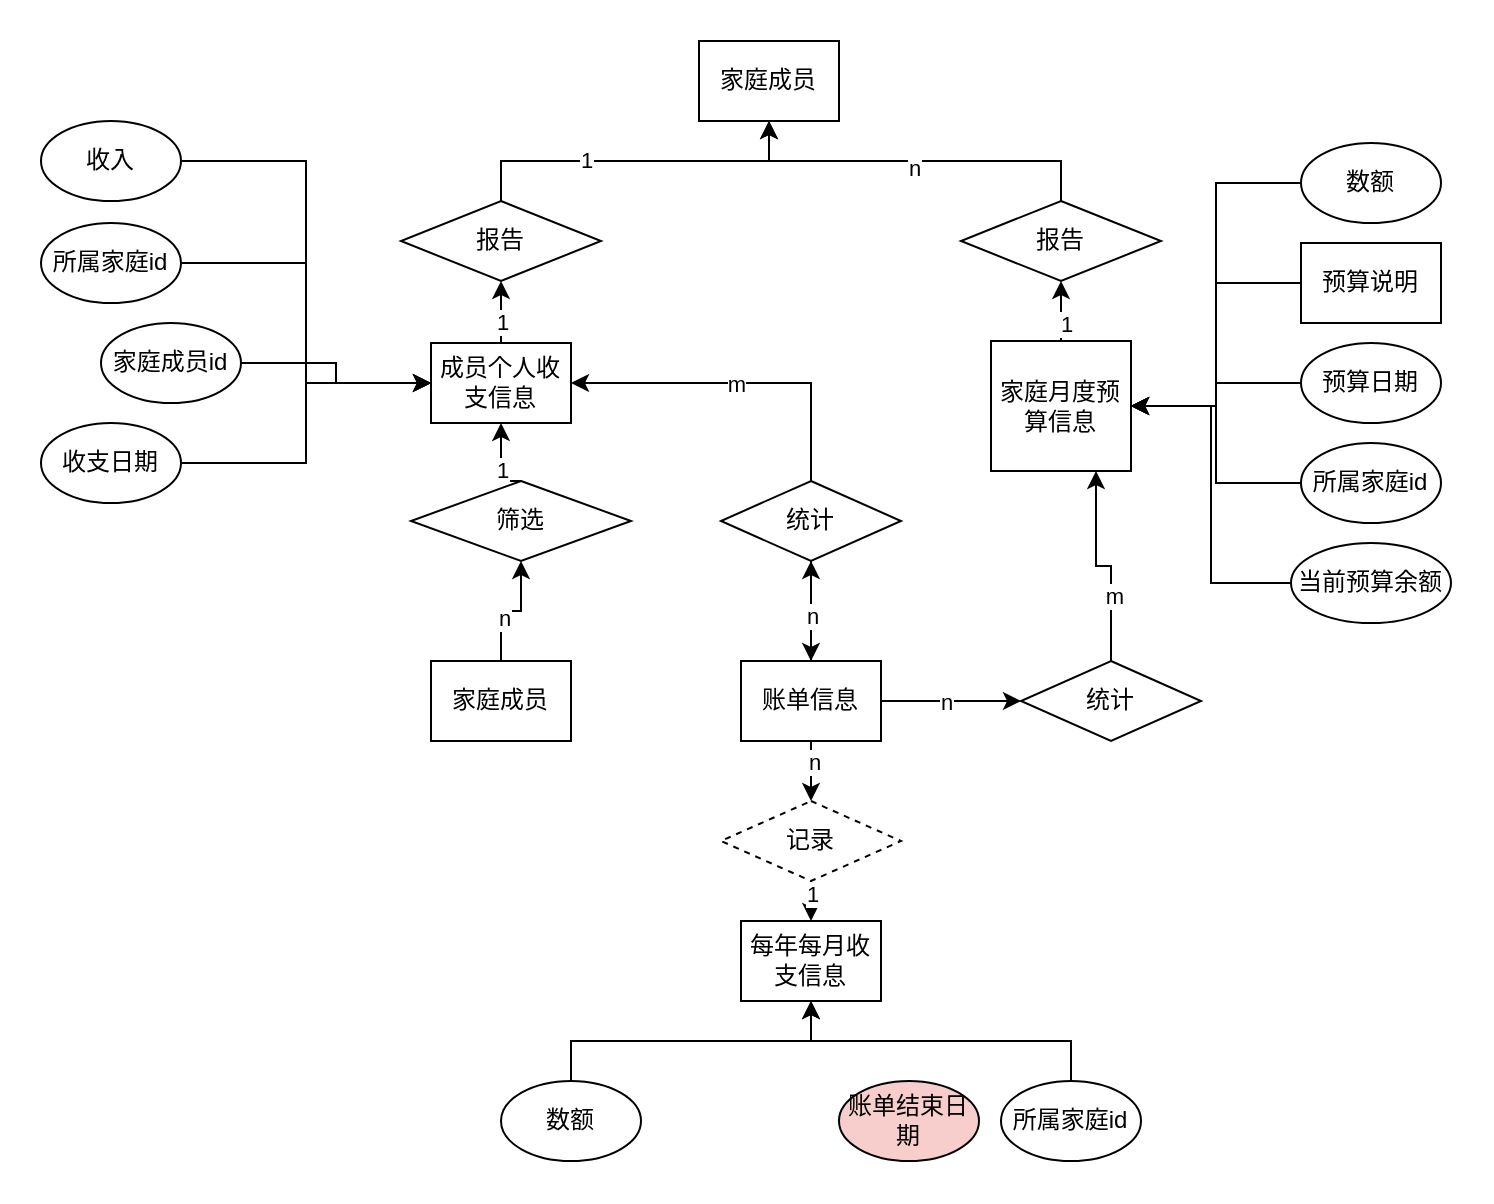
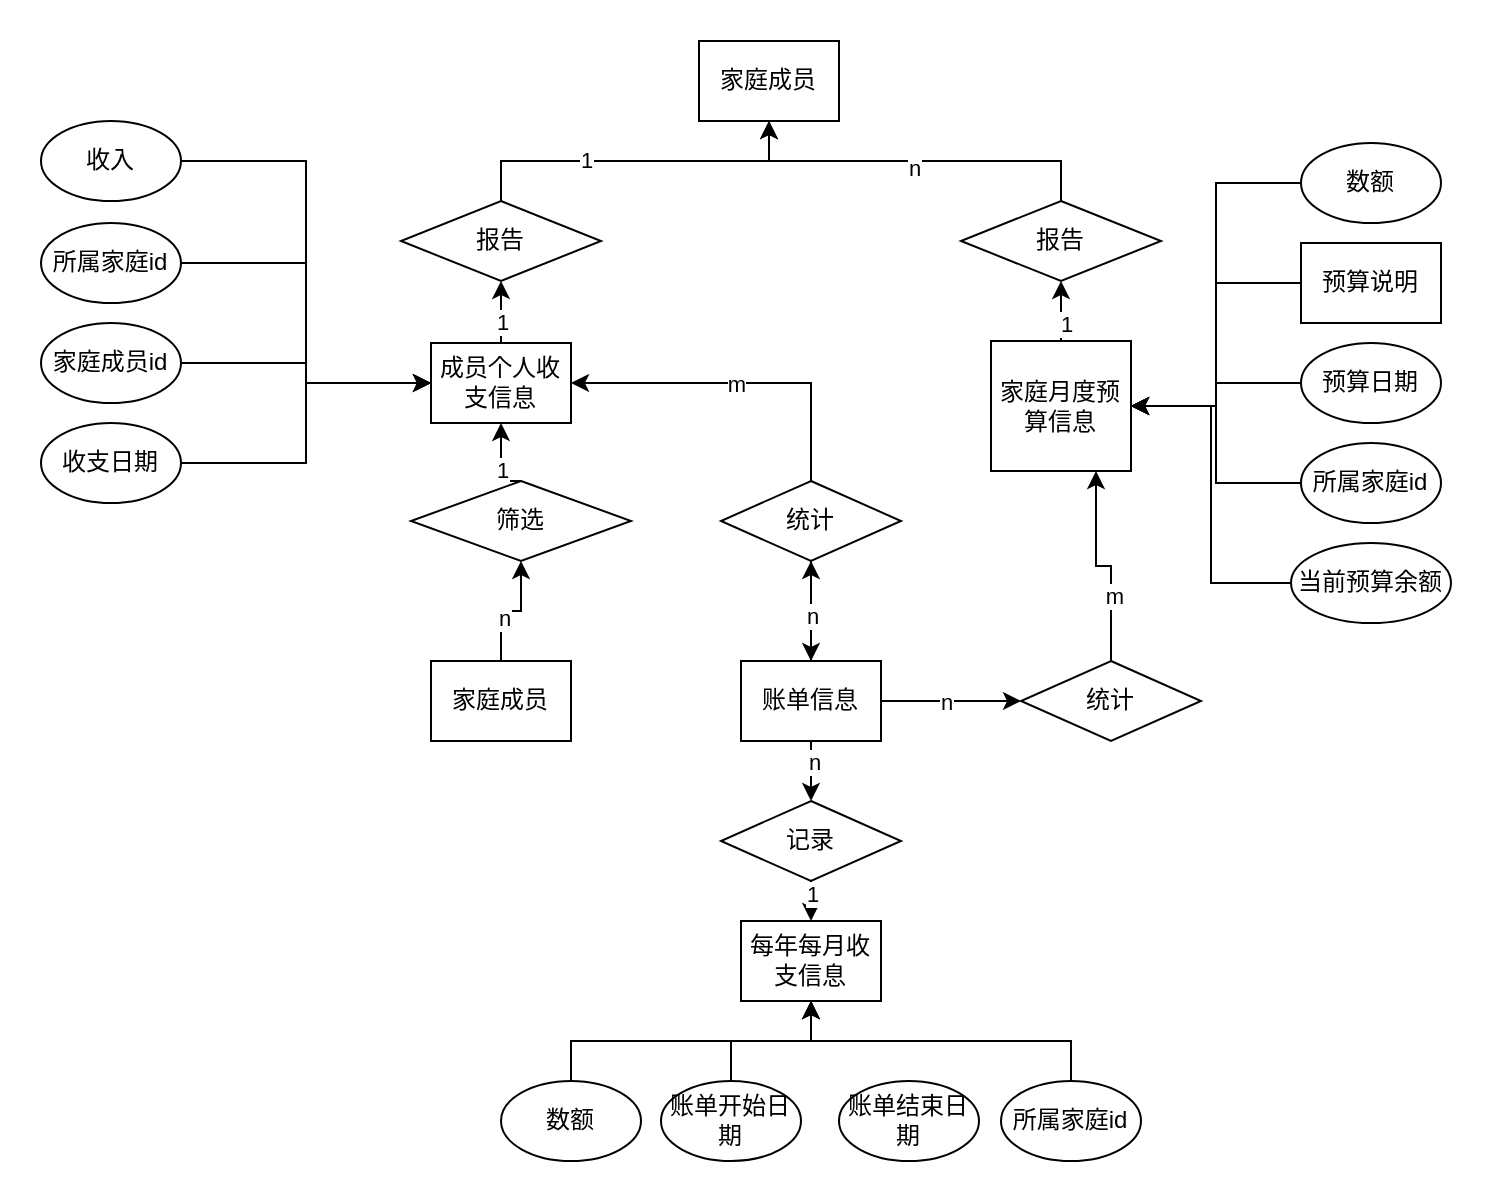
  <mxCell id="0" />
  <mxCell id="1" parent="0" />
  <mxCell id="2" value="家庭成员" style="rounded=0;whiteSpace=wrap;html=1;" vertex="1" parent="1"><mxGeometry x="349" y="20" width="70" height="40" as="geometry" /></mxCell>
  <mxCell id="3" style="edgeStyle=orthogonalEdgeStyle;rounded=0;orthogonalLoop=1;jettySize=auto;html=1;exitX=0.5;exitY=0;exitDx=0;exitDy=0;" edge="1" parent="1" source="5" target="2"><mxGeometry relative="1" as="geometry" /></mxCell>
  <mxCell id="4" value="1" style="edgeLabel;html=1;align=center;verticalAlign=middle;resizable=0;points=[];" vertex="1" connectable="0" parent="3"><mxGeometry x="-0.282" y="2" relative="1" as="geometry"><mxPoint y="1" as="offset" /></mxGeometry></mxCell>
  <mxCell id="5" value="&lt;div&gt;报告&lt;/div&gt;" style="rhombus;whiteSpace=wrap;html=1;" vertex="1" parent="1"><mxGeometry x="200" y="100" width="100" height="40" as="geometry" /></mxCell>
  <mxCell id="6" style="edgeStyle=orthogonalEdgeStyle;rounded=0;orthogonalLoop=1;jettySize=auto;html=1;exitX=0.5;exitY=0;exitDx=0;exitDy=0;entryX=0.5;entryY=1;entryDx=0;entryDy=0;" edge="1" parent="1" source="8" target="2"><mxGeometry relative="1" as="geometry" /></mxCell>
  <mxCell id="7" value="n" style="edgeLabel;html=1;align=center;verticalAlign=middle;resizable=0;points=[];" vertex="1" connectable="0" parent="6"><mxGeometry x="0.016" y="3" relative="1" as="geometry"><mxPoint as="offset" /></mxGeometry></mxCell>
  <mxCell id="8" value="&lt;div&gt;报告&lt;/div&gt;" style="rhombus;whiteSpace=wrap;html=1;" vertex="1" parent="1"><mxGeometry x="480" y="100" width="100" height="40" as="geometry" /></mxCell>
  <mxCell id="9" style="edgeStyle=orthogonalEdgeStyle;rounded=0;orthogonalLoop=1;jettySize=auto;html=1;exitX=0.5;exitY=0;exitDx=0;exitDy=0;entryX=0.5;entryY=1;entryDx=0;entryDy=0;" edge="1" parent="1" source="11" target="8"><mxGeometry relative="1" as="geometry"><Array as="points"><mxPoint x="530" y="160" /><mxPoint x="530" y="160" /></Array></mxGeometry></mxCell>
  <mxCell id="10" value="1" style="edgeLabel;html=1;align=center;verticalAlign=middle;resizable=0;points=[];" vertex="1" connectable="0" parent="9"><mxGeometry x="-0.367" y="-1" relative="1" as="geometry"><mxPoint x="1" as="offset" /></mxGeometry></mxCell>
  <mxCell id="11" value="家庭月度预算信息" style="rounded=0;whiteSpace=wrap;html=1;" vertex="1" parent="1"><mxGeometry x="495" y="170" width="70" height="65" as="geometry" /></mxCell>
  <mxCell id="12" style="edgeStyle=orthogonalEdgeStyle;rounded=0;orthogonalLoop=1;jettySize=auto;html=1;exitX=0;exitY=0.5;exitDx=0;exitDy=0;entryX=1;entryY=0.5;entryDx=0;entryDy=0;" edge="1" parent="1" source="13" target="11"><mxGeometry relative="1" as="geometry" /></mxCell>
  <mxCell id="13" value="数额" style="ellipse;whiteSpace=wrap;html=1;" vertex="1" parent="1"><mxGeometry x="650" y="71" width="70" height="40" as="geometry" /></mxCell>
  <mxCell id="14" style="edgeStyle=orthogonalEdgeStyle;rounded=0;orthogonalLoop=1;jettySize=auto;html=1;exitX=0;exitY=0.5;exitDx=0;exitDy=0;entryX=1;entryY=0.5;entryDx=0;entryDy=0;" edge="1" parent="1" source="15" target="11"><mxGeometry relative="1" as="geometry" /></mxCell>
  <mxCell id="15" value="预算说明" style="whiteSpace=wrap;html=1;rounded=0;" vertex="1" parent="1"><mxGeometry x="650" y="121" width="70" height="40" as="geometry" /></mxCell>
  <mxCell id="16" style="edgeStyle=orthogonalEdgeStyle;rounded=0;orthogonalLoop=1;jettySize=auto;html=1;exitX=0;exitY=0.5;exitDx=0;exitDy=0;entryX=1;entryY=0.5;entryDx=0;entryDy=0;" edge="1" parent="1" source="17" target="11"><mxGeometry relative="1" as="geometry" /></mxCell>
  <mxCell id="17" value="预算日期" style="ellipse;whiteSpace=wrap;html=1;" vertex="1" parent="1"><mxGeometry x="650" y="171" width="70" height="40" as="geometry" /></mxCell>
  <mxCell id="18" style="edgeStyle=orthogonalEdgeStyle;rounded=0;orthogonalLoop=1;jettySize=auto;html=1;exitX=0;exitY=0.5;exitDx=0;exitDy=0;entryX=1;entryY=0.5;entryDx=0;entryDy=0;" edge="1" parent="1" source="19" target="11"><mxGeometry relative="1" as="geometry" /></mxCell>
  <mxCell id="19" value="所属家庭id" style="ellipse;whiteSpace=wrap;html=1;" vertex="1" parent="1"><mxGeometry x="650" y="221" width="70" height="40" as="geometry" /></mxCell>
  <mxCell id="20" style="edgeStyle=orthogonalEdgeStyle;rounded=0;orthogonalLoop=1;jettySize=auto;html=1;exitX=0;exitY=0.5;exitDx=0;exitDy=0;entryX=1;entryY=0.5;entryDx=0;entryDy=0;" edge="1" parent="1" source="21" target="11"><mxGeometry relative="1" as="geometry" /></mxCell>
  <mxCell id="21" value="当前预算余额" style="ellipse;whiteSpace=wrap;html=1;" vertex="1" parent="1"><mxGeometry x="645" y="271" width="80" height="40" as="geometry" /></mxCell>
  <mxCell id="22" style="edgeStyle=orthogonalEdgeStyle;rounded=0;orthogonalLoop=1;jettySize=auto;html=1;exitX=1;exitY=0.5;exitDx=0;exitDy=0;entryX=0;entryY=0.5;entryDx=0;entryDy=0;" edge="1" parent="1" source="27" target="30"><mxGeometry relative="1" as="geometry" /></mxCell>
  <mxCell id="23" value="n" style="edgeLabel;html=1;align=center;verticalAlign=middle;resizable=0;points=[];" vertex="1" connectable="0" parent="22"><mxGeometry x="-0.1" y="1" relative="1" as="geometry"><mxPoint y="1" as="offset" /></mxGeometry></mxCell>
  <mxCell id="24" style="edgeStyle=orthogonalEdgeStyle;rounded=0;orthogonalLoop=1;jettySize=auto;html=1;exitX=0.5;exitY=0;exitDx=0;exitDy=0;entryX=0.5;entryY=1;entryDx=0;entryDy=0;" edge="1" parent="1" source="27" target="49"><mxGeometry relative="1" as="geometry" /></mxCell>
  <mxCell id="25" style="edgeStyle=orthogonalEdgeStyle;rounded=0;orthogonalLoop=1;jettySize=auto;html=1;exitX=0.5;exitY=1;exitDx=0;exitDy=0;entryX=0.5;entryY=0;entryDx=0;entryDy=0;" edge="1" parent="1" source="27" target="58"><mxGeometry relative="1" as="geometry" /></mxCell>
  <mxCell id="26" value="n" style="edgeLabel;html=1;align=center;verticalAlign=middle;resizable=0;points=[];" vertex="1" connectable="0" parent="25"><mxGeometry x="-0.367" y="1" relative="1" as="geometry"><mxPoint y="1" as="offset" /></mxGeometry></mxCell>
  <mxCell id="27" value="账单信息" style="rounded=0;whiteSpace=wrap;html=1;" vertex="1" parent="1"><mxGeometry x="370" y="330" width="70" height="40" as="geometry" /></mxCell>
  <mxCell id="28" style="edgeStyle=orthogonalEdgeStyle;rounded=0;orthogonalLoop=1;jettySize=auto;html=1;exitX=0.5;exitY=0;exitDx=0;exitDy=0;entryX=0.75;entryY=1;entryDx=0;entryDy=0;" edge="1" parent="1" source="30" target="11"><mxGeometry relative="1" as="geometry" /></mxCell>
  <mxCell id="29" value="m" style="edgeLabel;html=1;align=center;verticalAlign=middle;resizable=0;points=[];" vertex="1" connectable="0" parent="28"><mxGeometry x="-0.333" relative="1" as="geometry"><mxPoint x="1" y="1" as="offset" /></mxGeometry></mxCell>
  <mxCell id="30" value="统计" style="rhombus;whiteSpace=wrap;html=1;" vertex="1" parent="1"><mxGeometry x="510" y="330" width="90" height="40" as="geometry" /></mxCell>
  <mxCell id="31" style="edgeStyle=orthogonalEdgeStyle;rounded=0;orthogonalLoop=1;jettySize=auto;html=1;exitX=0.5;exitY=0;exitDx=0;exitDy=0;entryX=0.5;entryY=1;entryDx=0;entryDy=0;" edge="1" parent="1" source="33" target="52"><mxGeometry relative="1" as="geometry" /></mxCell>
  <mxCell id="32" value="n" style="edgeLabel;html=1;align=center;verticalAlign=middle;resizable=0;points=[];" vertex="1" connectable="0" parent="31"><mxGeometry x="-0.22" relative="1" as="geometry"><mxPoint x="1" y="1" as="offset" /></mxGeometry></mxCell>
  <mxCell id="33" value="家庭成员" style="rounded=0;whiteSpace=wrap;html=1;" vertex="1" parent="1"><mxGeometry x="215" y="330" width="70" height="40" as="geometry" /></mxCell>
  <mxCell id="34" style="edgeStyle=orthogonalEdgeStyle;rounded=0;orthogonalLoop=1;jettySize=auto;html=1;exitX=0.5;exitY=0;exitDx=0;exitDy=0;entryX=0.5;entryY=1;entryDx=0;entryDy=0;" edge="1" parent="1" source="36" target="5"><mxGeometry relative="1" as="geometry" /></mxCell>
  <mxCell id="35" value="1" style="edgeLabel;html=1;align=center;verticalAlign=middle;resizable=0;points=[];" vertex="1" connectable="0" parent="34"><mxGeometry x="-0.194" y="1" relative="1" as="geometry"><mxPoint x="1" y="1" as="offset" /></mxGeometry></mxCell>
  <mxCell id="36" value="成员个人收支信息" style="rounded=0;whiteSpace=wrap;html=1;" vertex="1" parent="1"><mxGeometry x="215" y="171" width="70" height="40" as="geometry" /></mxCell>
  <mxCell id="37" style="edgeStyle=orthogonalEdgeStyle;rounded=0;orthogonalLoop=1;jettySize=auto;html=1;exitX=1;exitY=0.5;exitDx=0;exitDy=0;entryX=0;entryY=0.5;entryDx=0;entryDy=0;" edge="1" parent="1" source="38" target="36"><mxGeometry relative="1" as="geometry" /></mxCell>
  <mxCell id="38" value="收入" style="ellipse;whiteSpace=wrap;html=1;" vertex="1" parent="1"><mxGeometry x="20" y="60" width="70" height="40" as="geometry" /></mxCell>
  <mxCell id="39" style="edgeStyle=orthogonalEdgeStyle;rounded=0;orthogonalLoop=1;jettySize=auto;html=1;exitX=1;exitY=0.5;exitDx=0;exitDy=0;entryX=0;entryY=0.5;entryDx=0;entryDy=0;" edge="1" parent="1" source="40" target="36"><mxGeometry relative="1" as="geometry" /></mxCell>
  <mxCell id="40" value="所属家庭id" style="ellipse;whiteSpace=wrap;html=1;" vertex="1" parent="1"><mxGeometry x="20" y="111" width="70" height="40" as="geometry" /></mxCell>
  <mxCell id="41" style="edgeStyle=orthogonalEdgeStyle;rounded=0;orthogonalLoop=1;jettySize=auto;html=1;exitX=1;exitY=0.5;exitDx=0;exitDy=0;entryX=0;entryY=0.5;entryDx=0;entryDy=0;" edge="1" parent="1" source="42" target="36"><mxGeometry relative="1" as="geometry" /></mxCell>
- <mxCell id="42" value="家庭成员id" style="ellipse;whiteSpace=wrap;html=1;" vertex="1" parent="1"><mxGeometry x="50" y="161" width="70" height="40" as="geometry" /></mxCell>
+ <mxCell id="42" value="家庭成员id" style="ellipse;whiteSpace=wrap;html=1;" vertex="1" parent="1"><mxGeometry x="20" y="161" width="70" height="40" as="geometry" /></mxCell>
  <mxCell id="43" style="edgeStyle=orthogonalEdgeStyle;rounded=0;orthogonalLoop=1;jettySize=auto;html=1;exitX=1;exitY=0.5;exitDx=0;exitDy=0;entryX=0;entryY=0.5;entryDx=0;entryDy=0;endArrow=none;" edge="1" parent="1" source="44" target="36"><mxGeometry relative="1" as="geometry" /></mxCell>
  <mxCell id="44" value="收支日期" style="ellipse;whiteSpace=wrap;html=1;" vertex="1" parent="1"><mxGeometry x="20" y="211" width="70" height="40" as="geometry" /></mxCell>
  <mxCell id="45" style="edgeStyle=orthogonalEdgeStyle;rounded=0;orthogonalLoop=1;jettySize=auto;html=1;exitX=0.5;exitY=0;exitDx=0;exitDy=0;entryX=1;entryY=0.5;entryDx=0;entryDy=0;" edge="1" parent="1" source="49" target="36"><mxGeometry relative="1" as="geometry" /></mxCell>
  <mxCell id="46" value="m" style="edgeLabel;html=1;align=center;verticalAlign=middle;resizable=0;points=[];" vertex="1" connectable="0" parent="45"><mxGeometry x="0.035" relative="1" as="geometry"><mxPoint as="offset" /></mxGeometry></mxCell>
  <mxCell id="47" value="" style="edgeStyle=orthogonalEdgeStyle;rounded=0;orthogonalLoop=1;jettySize=auto;html=1;" edge="1" parent="1" source="49" target="27"><mxGeometry relative="1" as="geometry" /></mxCell>
  <mxCell id="48" value="n" style="edgeLabel;html=1;align=center;verticalAlign=middle;resizable=0;points=[];" vertex="1" connectable="0" parent="47"><mxGeometry x="0.06" relative="1" as="geometry"><mxPoint as="offset" /></mxGeometry></mxCell>
  <mxCell id="49" value="统计" style="rhombus;whiteSpace=wrap;html=1;" vertex="1" parent="1"><mxGeometry x="360" y="240" width="90" height="40" as="geometry" /></mxCell>
  <mxCell id="50" style="edgeStyle=orthogonalEdgeStyle;rounded=0;orthogonalLoop=1;jettySize=auto;html=1;exitX=0.5;exitY=0;exitDx=0;exitDy=0;entryX=0.5;entryY=1;entryDx=0;entryDy=0;" edge="1" parent="1" source="52" target="36"><mxGeometry relative="1" as="geometry"><Array as="points"><mxPoint x="250" y="230" /><mxPoint x="250" y="230" /></Array></mxGeometry></mxCell>
  <mxCell id="51" value="1" style="edgeLabel;html=1;align=center;verticalAlign=middle;resizable=0;points=[];" vertex="1" connectable="0" parent="50"><mxGeometry x="-0.138" y="1" relative="1" as="geometry"><mxPoint x="1" y="1" as="offset" /></mxGeometry></mxCell>
  <mxCell id="52" value="筛选" style="rhombus;whiteSpace=wrap;html=1;" vertex="1" parent="1"><mxGeometry x="205" y="240" width="110" height="40" as="geometry" /></mxCell>
  <mxCell id="53" value="每年每月收支信息" style="rounded=0;whiteSpace=wrap;html=1;" vertex="1" parent="1"><mxGeometry x="370" y="460" width="70" height="40" as="geometry" /></mxCell>
  <mxCell id="54" style="edgeStyle=orthogonalEdgeStyle;rounded=0;orthogonalLoop=1;jettySize=auto;html=1;exitX=0.5;exitY=0;exitDx=0;exitDy=0;entryX=0.5;entryY=1;entryDx=0;entryDy=0;" edge="1" parent="1" source="55" target="53"><mxGeometry relative="1" as="geometry" /></mxCell>
  <mxCell id="55" value="数额" style="ellipse;whiteSpace=wrap;html=1;" vertex="1" parent="1"><mxGeometry x="250" y="540" width="70" height="40" as="geometry" /></mxCell>
  <mxCell id="56" style="edgeStyle=orthogonalEdgeStyle;rounded=0;orthogonalLoop=1;jettySize=auto;html=1;exitX=0.5;exitY=1;exitDx=0;exitDy=0;entryX=0.5;entryY=0;entryDx=0;entryDy=0;" edge="1" parent="1" source="58" target="53"><mxGeometry relative="1" as="geometry"><Array as="points"><mxPoint x="405" y="450" /><mxPoint x="405" y="450" /></Array></mxGeometry></mxCell>
  <mxCell id="57" value="1" style="edgeLabel;html=1;align=center;verticalAlign=middle;resizable=0;points=[];" vertex="1" connectable="0" parent="56"><mxGeometry x="-0.45" relative="1" as="geometry"><mxPoint as="offset" /></mxGeometry></mxCell>
- <mxCell id="58" value="记录" style="rhombus;whiteSpace=wrap;html=1;dashed=1;" vertex="1" parent="1"><mxGeometry x="360" y="400" width="90" height="40" as="geometry" /></mxCell>
- <mxCell id="61" value="账单结束日期" style="ellipse;whiteSpace=wrap;html=1;fillColor=#f8cecc;" vertex="1" parent="1"><mxGeometry x="419" y="540" width="70" height="40" as="geometry" /></mxCell>
+ <mxCell id="58" value="记录" style="rhombus;whiteSpace=wrap;html=1;" vertex="1" parent="1"><mxGeometry x="360" y="400" width="90" height="40" as="geometry" /></mxCell>
+ <mxCell id="59" style="edgeStyle=orthogonalEdgeStyle;rounded=0;orthogonalLoop=1;jettySize=auto;html=1;exitX=0.5;exitY=0;exitDx=0;exitDy=0;entryX=0.5;entryY=1;entryDx=0;entryDy=0;" edge="1" parent="1" source="60" target="53"><mxGeometry relative="1" as="geometry" /></mxCell>
+ <mxCell id="60" value="账单开始日期" style="ellipse;whiteSpace=wrap;html=1;" vertex="1" parent="1"><mxGeometry x="330" y="540" width="70" height="40" as="geometry" /></mxCell>
+ <mxCell id="61" value="账单结束日期" style="ellipse;whiteSpace=wrap;html=1;" vertex="1" parent="1"><mxGeometry x="419" y="540" width="70" height="40" as="geometry" /></mxCell>
  <mxCell id="62" style="edgeStyle=orthogonalEdgeStyle;rounded=0;orthogonalLoop=1;jettySize=auto;html=1;exitX=0.5;exitY=0;exitDx=0;exitDy=0;entryX=0.5;entryY=1;entryDx=0;entryDy=0;" edge="1" parent="1" source="63" target="53"><mxGeometry relative="1" as="geometry" /></mxCell>
  <mxCell id="63" value="所属家庭id" style="ellipse;whiteSpace=wrap;html=1;" vertex="1" parent="1"><mxGeometry x="500" y="540" width="70" height="40" as="geometry" /></mxCell>
